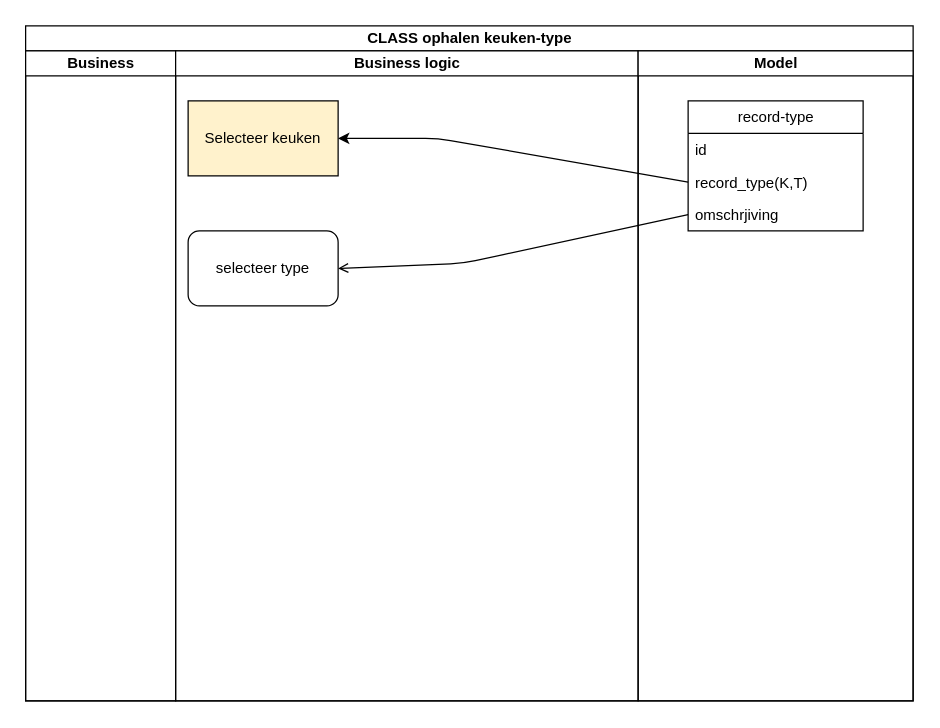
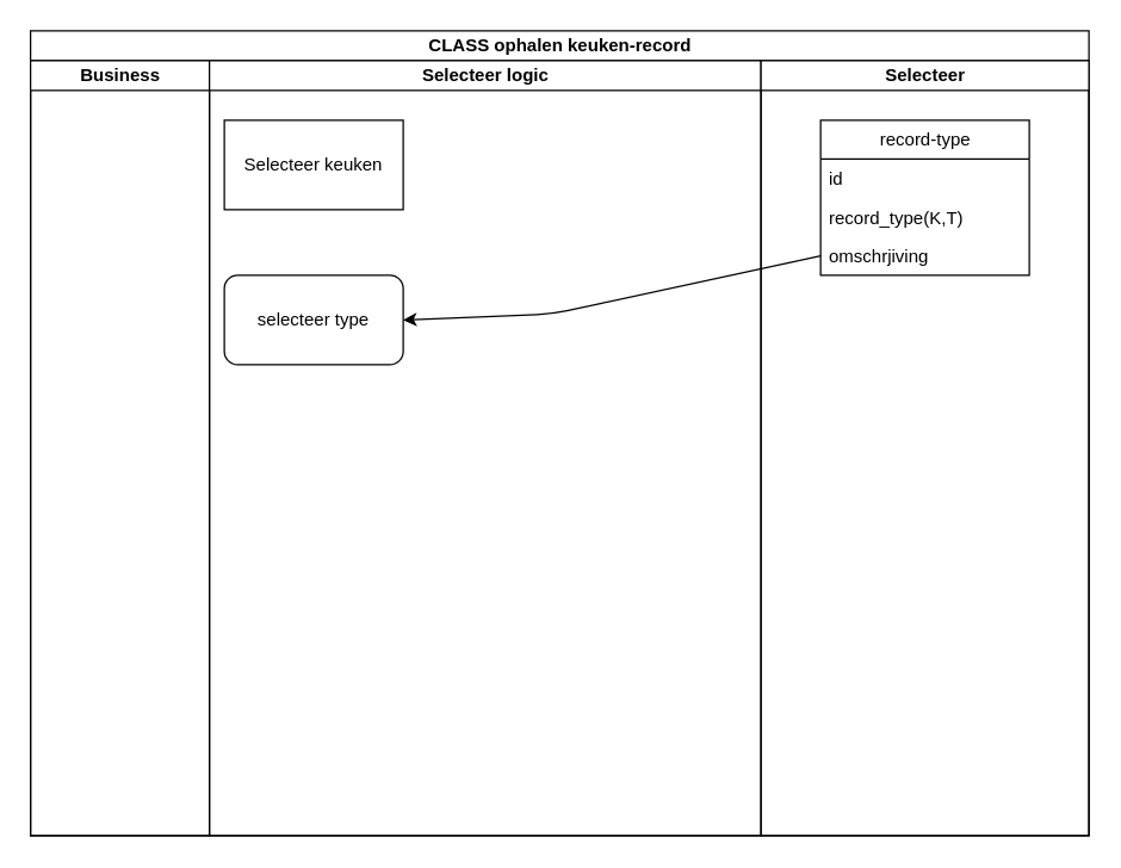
  <mxCell id="0" />
  <mxCell id="1" parent="0" />
- <mxCell id="2" value="CLASS ophalen keuken-type" style="swimlane;childLayout=stackLayout;resizeParent=1;resizeParentMax=0;startSize=20;html=1;" parent="1" vertex="1"><mxGeometry x="20" y="20" width="710" height="540" as="geometry" /></mxCell>
+ <mxCell id="2" value="CLASS ophalen keuken-record" style="swimlane;childLayout=stackLayout;resizeParent=1;resizeParentMax=0;startSize=20;html=1;" parent="1" vertex="1"><mxGeometry x="20" y="20" width="710" height="540" as="geometry" /></mxCell>
  <mxCell id="3" value="Business" style="swimlane;startSize=20;html=1;" parent="2" vertex="1"><mxGeometry y="20" width="120" height="520" as="geometry" /></mxCell>
- <mxCell id="4" value="Business logic" style="swimlane;startSize=20;html=1;" parent="2" vertex="1"><mxGeometry x="120" y="20" width="370" height="520" as="geometry" /></mxCell>
- <mxCell id="5" value="Selecteer keuken" style="rounded=0;whiteSpace=wrap;html=1;fillColor=#fff2cc;" parent="4" vertex="1"><mxGeometry x="10" y="40" width="120" height="60" as="geometry" /></mxCell>
+ <mxCell id="4" value="Selecteer logic" style="swimlane;startSize=20;html=1;" parent="2" vertex="1"><mxGeometry x="120" y="20" width="370" height="520" as="geometry" /></mxCell>
+ <mxCell id="5" value="Selecteer keuken" style="rounded=0;whiteSpace=wrap;html=1;" parent="4" vertex="1"><mxGeometry x="10" y="40" width="120" height="60" as="geometry" /></mxCell>
  <mxCell id="6" value="selecteer type" style="whiteSpace=wrap;html=1;rounded=1;" parent="4" vertex="1"><mxGeometry x="10" y="144" width="120" height="60" as="geometry" /></mxCell>
- <mxCell id="7" value="Model" style="swimlane;startSize=20;html=1;" parent="2" vertex="1"><mxGeometry x="490" y="20" width="220" height="520" as="geometry" /></mxCell>
+ <mxCell id="7" value="Selecteer" style="swimlane;startSize=20;html=1;" parent="2" vertex="1"><mxGeometry x="490" y="20" width="220" height="520" as="geometry" /></mxCell>
  <mxCell id="8" value="record-type" style="swimlane;fontStyle=0;childLayout=stackLayout;horizontal=1;startSize=26;fillColor=none;horizontalStack=0;resizeParent=1;resizeParentMax=0;resizeLast=0;collapsible=1;marginBottom=0;html=1;" parent="7" vertex="1"><mxGeometry x="40" y="40" width="140" height="104" as="geometry" /></mxCell>
  <mxCell id="9" value="id" style="text;strokeColor=none;fillColor=none;align=left;verticalAlign=top;spacingLeft=4;spacingRight=4;overflow=hidden;rotatable=0;points=[[0,0.5],[1,0.5]];portConstraint=eastwest;whiteSpace=wrap;html=1;" parent="8" vertex="1"><mxGeometry y="26" width="140" height="26" as="geometry" /></mxCell>
  <mxCell id="10" value="record_type(K,T)" style="text;strokeColor=none;fillColor=none;align=left;verticalAlign=top;spacingLeft=4;spacingRight=4;overflow=hidden;rotatable=0;points=[[0,0.5],[1,0.5]];portConstraint=eastwest;whiteSpace=wrap;html=1;" parent="8" vertex="1"><mxGeometry y="52" width="140" height="26" as="geometry" /></mxCell>
  <mxCell id="11" value="omschrjiving" style="text;strokeColor=none;fillColor=none;align=left;verticalAlign=top;spacingLeft=4;spacingRight=4;overflow=hidden;rotatable=0;points=[[0,0.5],[1,0.5]];portConstraint=eastwest;whiteSpace=wrap;html=1;" parent="8" vertex="1"><mxGeometry y="78" width="140" height="26" as="geometry" /></mxCell>
- <mxCell id="12" style="edgeStyle=none;html=1;exitX=0;exitY=0.5;exitDx=0;exitDy=0;entryX=1;entryY=0.5;entryDx=0;entryDy=0;" parent="2" source="10" target="5" edge="1"><mxGeometry relative="1" as="geometry"><Array as="points"><mxPoint x="330" y="90" /></Array></mxGeometry></mxCell>
- <mxCell id="13" style="edgeStyle=none;html=1;exitX=0;exitY=0.5;exitDx=0;exitDy=0;entryX=1;entryY=0.5;entryDx=0;entryDy=0;startArrow=none;startFill=0;endArrow=open;endFill=1;" parent="2" source="11" target="6" edge="1"><mxGeometry relative="1" as="geometry"><Array as="points"><mxPoint x="350" y="190" /></Array></mxGeometry></mxCell>
+ <mxCell id="13" style="edgeStyle=none;html=1;exitX=0;exitY=0.5;exitDx=0;exitDy=0;entryX=1;entryY=0.5;entryDx=0;entryDy=0;startArrow=none;startFill=0;endArrow=classic;endFill=1;" parent="2" source="11" target="6" edge="1"><mxGeometry relative="1" as="geometry"><Array as="points"><mxPoint x="350" y="190" /></Array></mxGeometry></mxCell>
